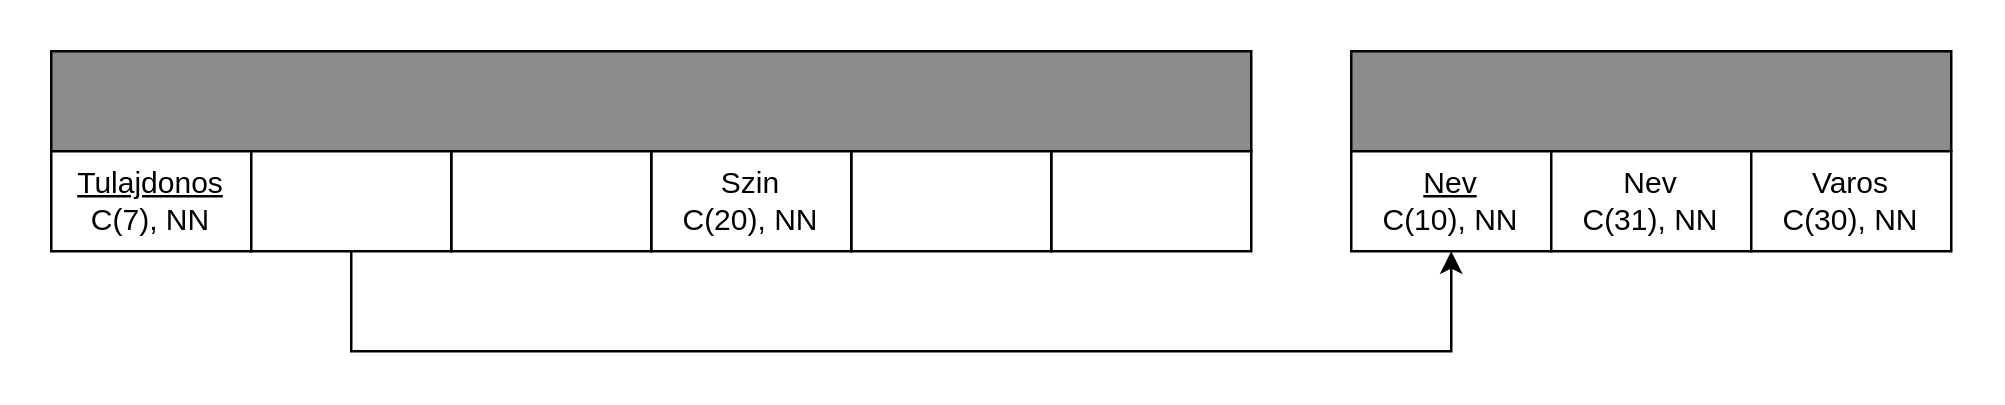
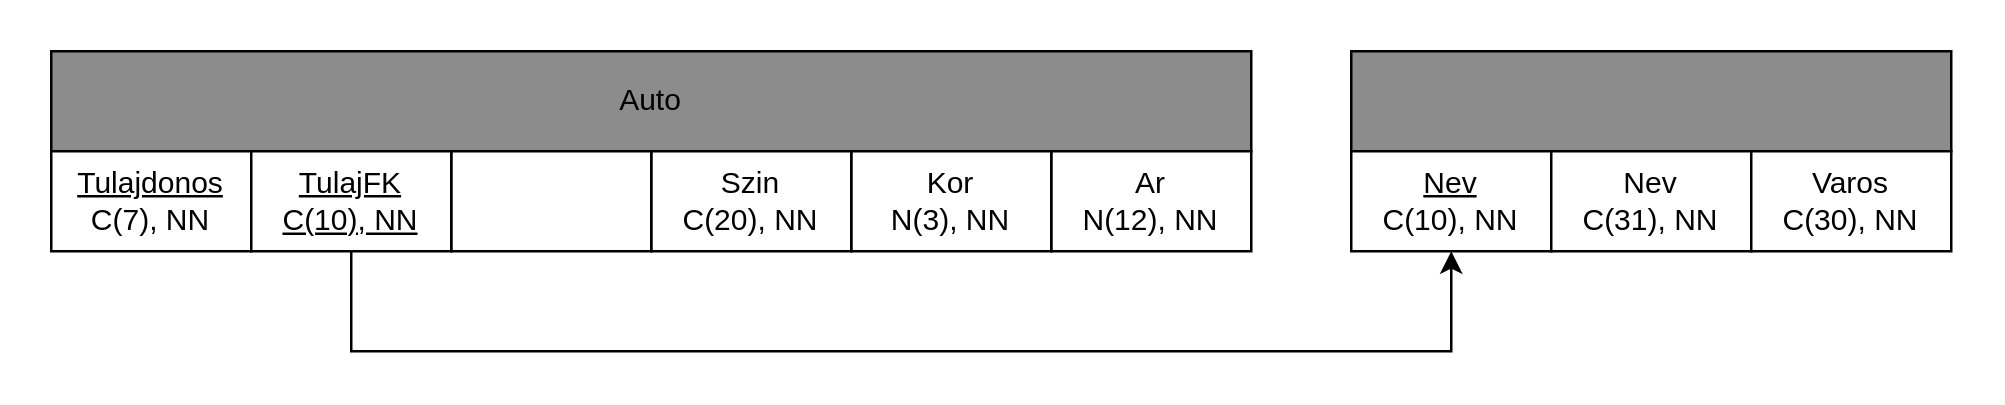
  <mxCell id="0" />
  <mxCell id="1" parent="0" />
  <mxCell id="2" value="" style="rounded=0;whiteSpace=wrap;html=1;fillColor=#8C8C8C;" vertex="1" parent="1"><mxGeometry x="20" y="20" width="480" height="40" as="geometry" /></mxCell>
+ <mxCell id="3" value="Auto" style="text;html=1;align=center;verticalAlign=middle;whiteSpace=wrap;rounded=0;" vertex="1" parent="1"><mxGeometry x="225" y="25" width="70" height="30" as="geometry" /></mxCell>
  <mxCell id="4" value="" style="rounded=0;whiteSpace=wrap;html=1;" vertex="1" parent="1"><mxGeometry x="420" y="60" width="80" height="40" as="geometry" /></mxCell>
  <mxCell id="5" value="" style="rounded=0;whiteSpace=wrap;html=1;" vertex="1" parent="1"><mxGeometry x="340" y="60" width="80" height="40" as="geometry" /></mxCell>
  <mxCell id="6" value="" style="rounded=0;whiteSpace=wrap;html=1;" vertex="1" parent="1"><mxGeometry x="260" y="60" width="80" height="40" as="geometry" /></mxCell>
  <mxCell id="7" value="" style="rounded=0;whiteSpace=wrap;html=1;" vertex="1" parent="1"><mxGeometry x="180" y="60" width="80" height="40" as="geometry" /></mxCell>
  <mxCell id="8" value="" style="rounded=0;whiteSpace=wrap;html=1;" vertex="1" parent="1"><mxGeometry x="20" y="60" width="80" height="40" as="geometry" /></mxCell>
  <mxCell id="9" value="&lt;u&gt;Tulajdonos&lt;/u&gt;&lt;div&gt;C(7), NN&lt;/div&gt;" style="text;html=1;align=center;verticalAlign=middle;whiteSpace=wrap;rounded=0;" vertex="1" parent="1"><mxGeometry x="30" y="65" width="60" height="30" as="geometry" /></mxCell>
  <mxCell id="10" value="Szin&lt;div&gt;C(20), NN&lt;/div&gt;" style="text;html=1;align=center;verticalAlign=middle;whiteSpace=wrap;rounded=0;" vertex="1" parent="1"><mxGeometry x="270" y="65" width="60" height="30" as="geometry" /></mxCell>
+ <mxCell id="11" value="Kor&lt;div&gt;N(3), NN&lt;/div&gt;" style="text;html=1;align=center;verticalAlign=middle;whiteSpace=wrap;rounded=0;" vertex="1" parent="1"><mxGeometry x="350" y="65" width="60" height="30" as="geometry" /></mxCell>
+ <mxCell id="12" value="Ar&lt;div&gt;N(12), NN&lt;/div&gt;" style="text;html=1;align=center;verticalAlign=middle;whiteSpace=wrap;rounded=0;" vertex="1" parent="1"><mxGeometry x="430" y="65" width="60" height="30" as="geometry" /></mxCell>
  <mxCell id="13" value="" style="rounded=0;whiteSpace=wrap;html=1;fillColor=#8C8C8C;" vertex="1" parent="1"><mxGeometry x="540" y="20" width="240" height="40" as="geometry" /></mxCell>
  <mxCell id="14" style="edgeStyle=orthogonalEdgeStyle;rounded=0;orthogonalLoop=1;jettySize=auto;html=1;exitX=0.5;exitY=1;exitDx=0;exitDy=0;entryX=0.5;entryY=1;entryDx=0;entryDy=0;" edge="1" parent="1" source="15" target="17"><mxGeometry relative="1" as="geometry"><Array as="points"><mxPoint x="140" y="140" /><mxPoint x="580" y="140" /></Array></mxGeometry></mxCell>
  <mxCell id="15" value="" style="rounded=0;whiteSpace=wrap;html=1;" vertex="1" parent="1"><mxGeometry x="100" y="60" width="80" height="40" as="geometry" /></mxCell>
+ <mxCell id="16" value="&lt;u&gt;TulajFK&lt;/u&gt;&lt;div&gt;&lt;u&gt;C(10), NN&lt;/u&gt;&lt;/div&gt;" style="text;html=1;align=center;verticalAlign=middle;whiteSpace=wrap;rounded=0;" vertex="1" parent="1"><mxGeometry x="110" y="65" width="60" height="30" as="geometry" /></mxCell>
  <mxCell id="17" value="" style="rounded=0;whiteSpace=wrap;html=1;" vertex="1" parent="1"><mxGeometry x="540" y="60" width="80" height="40" as="geometry" /></mxCell>
  <mxCell id="18" value="" style="rounded=0;whiteSpace=wrap;html=1;" vertex="1" parent="1"><mxGeometry x="620" y="60" width="80" height="40" as="geometry" /></mxCell>
  <mxCell id="19" value="" style="rounded=0;whiteSpace=wrap;html=1;" vertex="1" parent="1"><mxGeometry x="700" y="60" width="80" height="40" as="geometry" /></mxCell>
  <mxCell id="20" value="Nev&lt;div&gt;C(31), NN&lt;/div&gt;" style="text;html=1;align=center;verticalAlign=middle;whiteSpace=wrap;rounded=0;" vertex="1" parent="1"><mxGeometry x="630" y="65" width="60" height="30" as="geometry" /></mxCell>
  <mxCell id="21" value="Varos&lt;div&gt;C(30), NN&lt;/div&gt;" style="text;html=1;align=center;verticalAlign=middle;whiteSpace=wrap;rounded=0;" vertex="1" parent="1"><mxGeometry x="710" y="65" width="60" height="30" as="geometry" /></mxCell>
  <mxCell id="22" value="&lt;u&gt;Nev&lt;/u&gt;&lt;div&gt;C(10), NN&lt;/div&gt;" style="text;html=1;align=center;verticalAlign=middle;whiteSpace=wrap;rounded=0;" vertex="1" parent="1"><mxGeometry x="550" y="65" width="60" height="30" as="geometry" /></mxCell>
